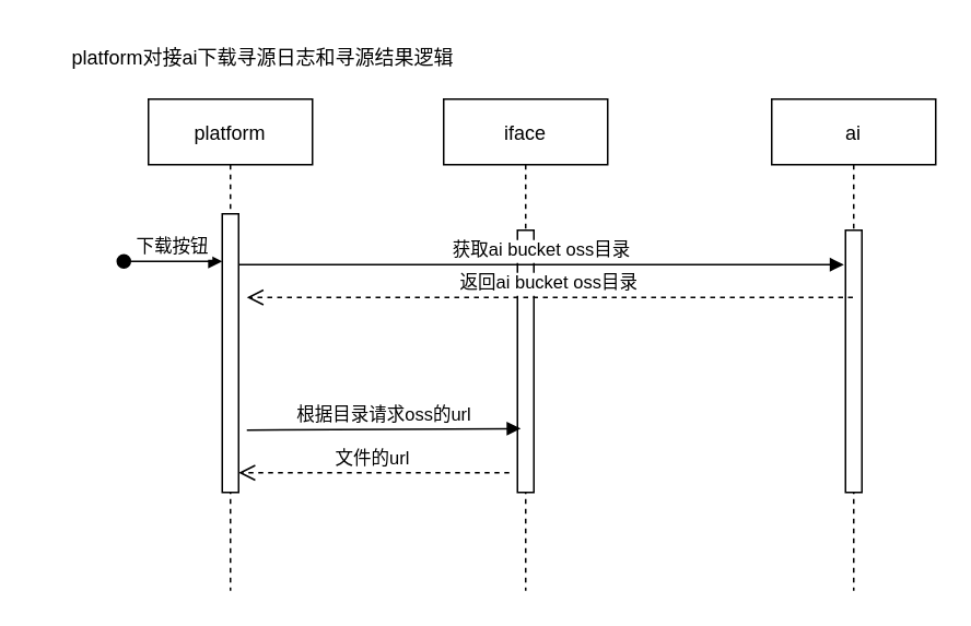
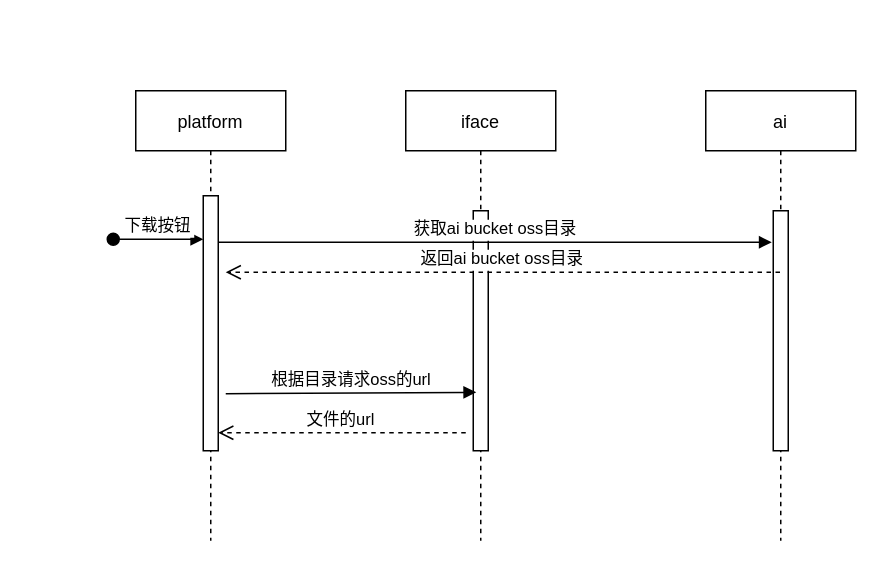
  <mxCell id="0" />
  <mxCell id="1" parent="0" />
  <mxCell id="2" value="platform" style="shape=umlLifeline;perimeter=lifelinePerimeter;container=1;collapsible=0;recursiveResize=0;rounded=0;shadow=0;strokeWidth=1;" parent="1" vertex="1"><mxGeometry x="90" y="60" width="100" height="300" as="geometry" /></mxCell>
  <mxCell id="3" value="" style="points=[];perimeter=orthogonalPerimeter;rounded=0;shadow=0;strokeWidth=1;" parent="2" vertex="1"><mxGeometry x="45" y="70" width="10" height="170" as="geometry" /></mxCell>
  <mxCell id="4" value="下载按钮" style="verticalAlign=bottom;startArrow=oval;endArrow=block;startSize=8;shadow=0;strokeWidth=1;" parent="2" edge="1"><mxGeometry relative="1" as="geometry"><mxPoint x="-15" y="99" as="sourcePoint" /><mxPoint x="45" y="99" as="targetPoint" /></mxGeometry></mxCell>
  <mxCell id="5" value="iface" style="shape=umlLifeline;perimeter=lifelinePerimeter;container=1;collapsible=0;recursiveResize=0;rounded=0;shadow=0;strokeWidth=1;" parent="1" vertex="1"><mxGeometry x="270" y="60" width="100" height="300" as="geometry" /></mxCell>
  <mxCell id="6" value="" style="points=[];perimeter=orthogonalPerimeter;rounded=0;shadow=0;strokeWidth=1;" parent="5" vertex="1"><mxGeometry x="45" y="80" width="10" height="160" as="geometry" /></mxCell>
  <mxCell id="7" value="文件的url" style="verticalAlign=bottom;endArrow=open;dashed=1;endSize=8;shadow=0;strokeWidth=1;" edge="1" parent="5"><mxGeometry relative="1" as="geometry"><mxPoint x="-125" y="228" as="targetPoint" /><mxPoint x="40" y="228" as="sourcePoint" /></mxGeometry></mxCell>
  <mxCell id="8" value="获取ai bucket oss目录" style="verticalAlign=bottom;endArrow=block;shadow=0;strokeWidth=1;entryX=-0.1;entryY=0;entryDx=0;entryDy=0;entryPerimeter=0;" parent="1" edge="1"><mxGeometry relative="1" as="geometry"><mxPoint x="145" y="161" as="sourcePoint" /><mxPoint x="514" y="161" as="targetPoint" /></mxGeometry></mxCell>
  <mxCell id="9" value="ai" style="shape=umlLifeline;perimeter=lifelinePerimeter;container=1;collapsible=0;recursiveResize=0;rounded=0;shadow=0;strokeWidth=1;" vertex="1" parent="1"><mxGeometry x="470" y="60" width="100" height="300" as="geometry" /></mxCell>
  <mxCell id="10" value="" style="points=[];perimeter=orthogonalPerimeter;rounded=0;shadow=0;strokeWidth=1;" vertex="1" parent="9"><mxGeometry x="45" y="80" width="10" height="160" as="geometry" /></mxCell>
  <mxCell id="11" value="返回ai bucket oss目录" style="verticalAlign=bottom;endArrow=open;dashed=1;endSize=8;shadow=0;strokeWidth=1;" edge="1" parent="1"><mxGeometry relative="1" as="geometry"><mxPoint x="150" y="181" as="targetPoint" /><mxPoint x="519.5" y="181" as="sourcePoint" /></mxGeometry></mxCell>
  <mxCell id="12" value="根据目录请求oss的url" style="verticalAlign=bottom;endArrow=block;shadow=0;strokeWidth=1;entryX=0.2;entryY=0.369;entryDx=0;entryDy=0;entryPerimeter=0;" edge="1" parent="1"><mxGeometry relative="1" as="geometry"><mxPoint x="150" y="262" as="sourcePoint" /><mxPoint x="317" y="261.04" as="targetPoint" /></mxGeometry></mxCell>
- <mxCell id="13" value="platform对接ai下载寻源日志和寻源结果逻辑" style="text;html=1;strokeColor=none;fillColor=none;align=center;verticalAlign=middle;whiteSpace=wrap;rounded=0;" vertex="1" parent="1"><mxGeometry x="20" y="20" width="280" height="30" as="geometry" /></mxCell>
